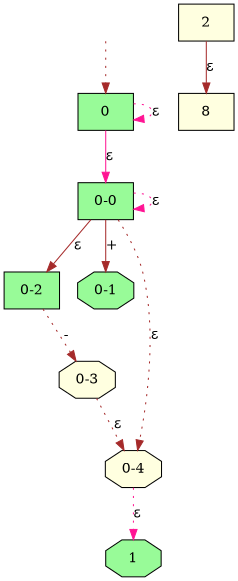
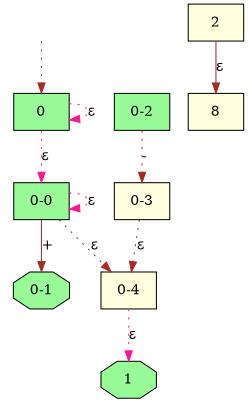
  digraph {
    fontname="DejaVu Serif"
    node [fontname="DejaVu Serif" style=filled fillcolor=palegreen shape=box]
    edge [color=brown fontname="DejaVu Serif" style=dotted]
    fake0 [style=invisible fillcolor="" shape=""]
    0 [root=true]
    "0-0"
    "0-2"
    "0-1" [shape=octagon]
-   "0-4" [fillcolor=lightyellow shape=octagon]
-   "0-3" [fillcolor=lightyellow shape=octagon]
+   "0-4" [fillcolor=lightyellow]
+   "0-3" [fillcolor=lightyellow]
    1 [shape=octagon]
    n9 [fillcolor=lightyellow label=8]
    2 [fillcolor=lightyellow]
    fake0 -> 0
    0 -> 0 [color=deeppink label="ε"]
-   0 -> "0-0" [color=deeppink label="ε" style=solid]
+   0 -> "0-0" [color=deeppink label="ε"]
    "0-0" -> "0-0" [color=deeppink label="ε"]
-   "0-0" -> "0-2" [label="ε" style=solid]
    "0-0" -> "0-1" [label="+" style=solid]
    "0-0" -> "0-4" [label="ε"]
    "0-2" -> "0-3" [label="-"]
    "0-4" -> 1 [color=deeppink label="ε"]
    "0-3" -> "0-4" [label="ε"]
    2 -> n9 [label="ε" style=solid]
  }
